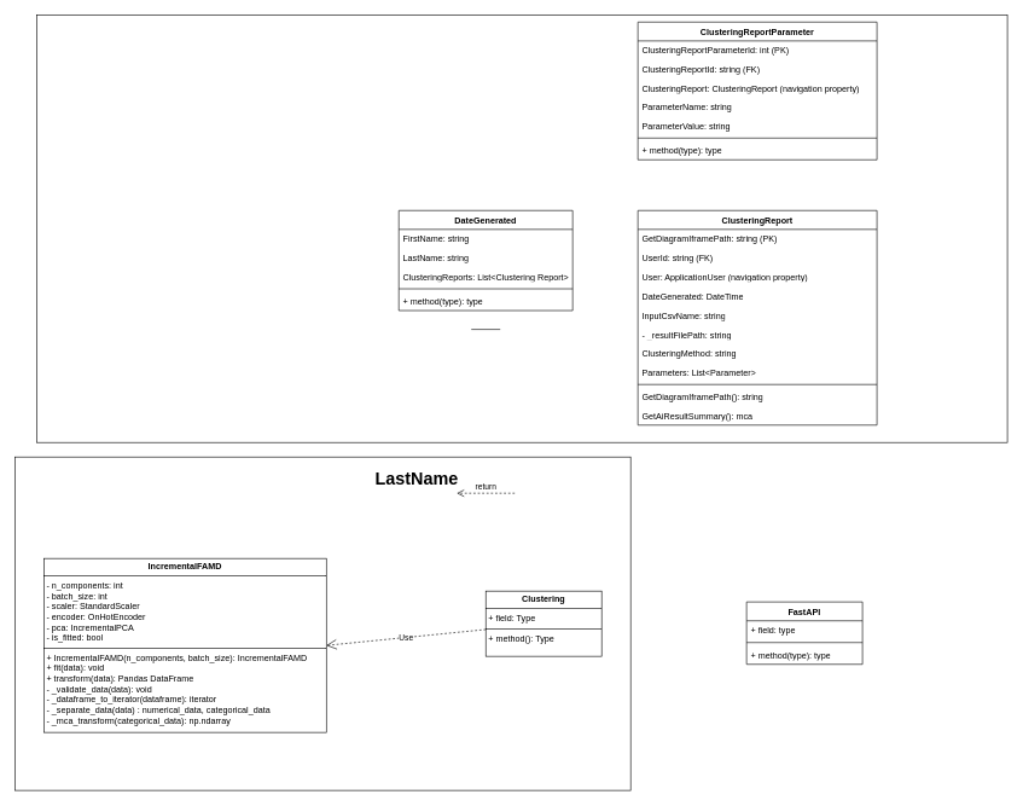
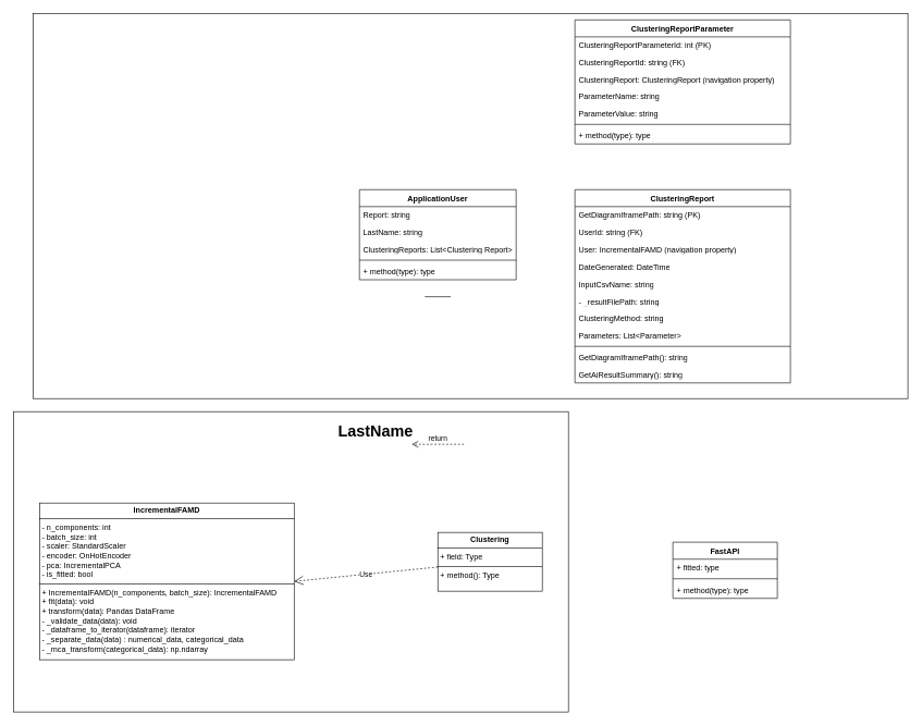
  <mxCell id="0" />
  <mxCell id="1" parent="0" />
  <mxCell id="2" value="" style="rounded=0;whiteSpace=wrap;html=1;" vertex="1" parent="1"><mxGeometry x="20" y="630" width="850" height="460" as="geometry" /></mxCell>
  <mxCell id="3" value="" style="rounded=0;whiteSpace=wrap;html=1;" vertex="1" parent="1"><mxGeometry x="50" y="20" width="1340" height="590" as="geometry" /></mxCell>
- <mxCell id="4" value="DateGenerated" style="swimlane;fontStyle=1;align=center;verticalAlign=top;childLayout=stackLayout;horizontal=1;startSize=26;horizontalStack=0;resizeParent=1;resizeParentMax=0;resizeLast=0;collapsible=1;marginBottom=0;whiteSpace=wrap;html=1;" parent="1" vertex="1"><mxGeometry x="550" y="290" width="240" height="138" as="geometry" /></mxCell>
- <mxCell id="5" value="FirstName: string" style="text;strokeColor=none;fillColor=none;align=left;verticalAlign=top;spacingLeft=4;spacingRight=4;overflow=hidden;rotatable=0;points=[[0,0.5],[1,0.5]];portConstraint=eastwest;whiteSpace=wrap;html=1;" parent="4" vertex="1"><mxGeometry y="26" width="240" height="26" as="geometry" /></mxCell>
+ <mxCell id="4" value="ApplicationUser" style="swimlane;fontStyle=1;align=center;verticalAlign=top;childLayout=stackLayout;horizontal=1;startSize=26;horizontalStack=0;resizeParent=1;resizeParentMax=0;resizeLast=0;collapsible=1;marginBottom=0;whiteSpace=wrap;html=1;" parent="1" vertex="1"><mxGeometry x="550" y="290" width="240" height="138" as="geometry" /></mxCell>
+ <mxCell id="5" value="Report: string" style="text;strokeColor=none;fillColor=none;align=left;verticalAlign=top;spacingLeft=4;spacingRight=4;overflow=hidden;rotatable=0;points=[[0,0.5],[1,0.5]];portConstraint=eastwest;whiteSpace=wrap;html=1;" parent="4" vertex="1"><mxGeometry y="26" width="240" height="26" as="geometry" /></mxCell>
  <mxCell id="6" value="LastName: string" style="text;strokeColor=none;fillColor=none;align=left;verticalAlign=top;spacingLeft=4;spacingRight=4;overflow=hidden;rotatable=0;points=[[0,0.5],[1,0.5]];portConstraint=eastwest;whiteSpace=wrap;html=1;" parent="4" vertex="1"><mxGeometry y="52" width="240" height="26" as="geometry" /></mxCell>
  <mxCell id="7" value="ClusteringReports: List&amp;lt;Clustering Report&amp;gt;" style="text;strokeColor=none;fillColor=none;align=left;verticalAlign=top;spacingLeft=4;spacingRight=4;overflow=hidden;rotatable=0;points=[[0,0.5],[1,0.5]];portConstraint=eastwest;whiteSpace=wrap;html=1;" parent="4" vertex="1"><mxGeometry y="78" width="240" height="26" as="geometry" /></mxCell>
  <mxCell id="8" value="" style="line;strokeWidth=1;fillColor=none;align=left;verticalAlign=middle;spacingTop=-1;spacingLeft=3;spacingRight=3;rotatable=0;labelPosition=right;points=[];portConstraint=eastwest;strokeColor=inherit;" parent="4" vertex="1"><mxGeometry y="104" width="240" height="8" as="geometry" /></mxCell>
  <mxCell id="9" value="+ method(type): type" style="text;strokeColor=none;fillColor=none;align=left;verticalAlign=top;spacingLeft=4;spacingRight=4;overflow=hidden;rotatable=0;points=[[0,0.5],[1,0.5]];portConstraint=eastwest;whiteSpace=wrap;html=1;" parent="4" vertex="1"><mxGeometry y="112" width="240" height="26" as="geometry" /></mxCell>
  <mxCell id="10" value="ClusteringReportParameter" style="swimlane;fontStyle=1;align=center;verticalAlign=top;childLayout=stackLayout;horizontal=1;startSize=26;horizontalStack=0;resizeParent=1;resizeParentMax=0;resizeLast=0;collapsible=1;marginBottom=0;whiteSpace=wrap;html=1;" parent="1" vertex="1"><mxGeometry x="880" y="30" width="330" height="190" as="geometry" /></mxCell>
  <mxCell id="11" value="ClusteringReportParameterId: int (PK)" style="text;strokeColor=none;fillColor=none;align=left;verticalAlign=top;spacingLeft=4;spacingRight=4;overflow=hidden;rotatable=0;points=[[0,0.5],[1,0.5]];portConstraint=eastwest;whiteSpace=wrap;html=1;" parent="10" vertex="1"><mxGeometry y="26" width="330" height="26" as="geometry" /></mxCell>
  <mxCell id="12" value="ClusteringReportId: string (FK)" style="text;strokeColor=none;fillColor=none;align=left;verticalAlign=top;spacingLeft=4;spacingRight=4;overflow=hidden;rotatable=0;points=[[0,0.5],[1,0.5]];portConstraint=eastwest;whiteSpace=wrap;html=1;" parent="10" vertex="1"><mxGeometry y="52" width="330" height="26" as="geometry" /></mxCell>
  <mxCell id="13" value="ClusteringReport: ClusteringReport (navigation property)" style="text;strokeColor=none;fillColor=none;align=left;verticalAlign=top;spacingLeft=4;spacingRight=4;overflow=hidden;rotatable=0;points=[[0,0.5],[1,0.5]];portConstraint=eastwest;whiteSpace=wrap;html=1;" parent="10" vertex="1"><mxGeometry y="78" width="330" height="26" as="geometry" /></mxCell>
  <mxCell id="14" value="ParameterName: string" style="text;strokeColor=none;fillColor=none;align=left;verticalAlign=top;spacingLeft=4;spacingRight=4;overflow=hidden;rotatable=0;points=[[0,0.5],[1,0.5]];portConstraint=eastwest;whiteSpace=wrap;html=1;" parent="10" vertex="1"><mxGeometry y="104" width="330" height="26" as="geometry" /></mxCell>
  <mxCell id="15" value="ParameterValue: string&lt;div&gt;&lt;br&gt;&lt;/div&gt;" style="text;strokeColor=none;fillColor=none;align=left;verticalAlign=top;spacingLeft=4;spacingRight=4;overflow=hidden;rotatable=0;points=[[0,0.5],[1,0.5]];portConstraint=eastwest;whiteSpace=wrap;html=1;" parent="10" vertex="1"><mxGeometry y="130" width="330" height="26" as="geometry" /></mxCell>
  <mxCell id="16" value="" style="line;strokeWidth=1;fillColor=none;align=left;verticalAlign=middle;spacingTop=-1;spacingLeft=3;spacingRight=3;rotatable=0;labelPosition=right;points=[];portConstraint=eastwest;strokeColor=inherit;" parent="10" vertex="1"><mxGeometry y="156" width="330" height="8" as="geometry" /></mxCell>
  <mxCell id="17" value="+ method(type): type" style="text;strokeColor=none;fillColor=none;align=left;verticalAlign=top;spacingLeft=4;spacingRight=4;overflow=hidden;rotatable=0;points=[[0,0.5],[1,0.5]];portConstraint=eastwest;whiteSpace=wrap;html=1;" parent="10" vertex="1"><mxGeometry y="164" width="330" height="26" as="geometry" /></mxCell>
  <mxCell id="18" value="&lt;p style=&quot;margin:0px;margin-top:4px;text-align:center;&quot;&gt;&lt;b&gt;Clustering&lt;/b&gt;&lt;/p&gt;&lt;hr size=&quot;1&quot; style=&quot;border-style:solid;&quot;&gt;&lt;p style=&quot;margin:0px;margin-left:4px;&quot;&gt;+ field: Type&lt;/p&gt;&lt;hr size=&quot;1&quot; style=&quot;border-style:solid;&quot;&gt;&lt;p style=&quot;margin:0px;margin-left:4px;&quot;&gt;+ method(): Type&lt;/p&gt;" style="verticalAlign=top;align=left;overflow=fill;html=1;whiteSpace=wrap;" vertex="1" parent="1"><mxGeometry x="670" y="815" width="160" height="90" as="geometry" /></mxCell>
  <mxCell id="19" value="LastName" style="text;html=1;align=center;verticalAlign=middle;whiteSpace=wrap;rounded=0;fontStyle=1;fontSize=24;" vertex="1" parent="1"><mxGeometry x="510" y="640" width="130" height="40" as="geometry" /></mxCell>
  <mxCell id="20" value="&lt;p style=&quot;margin:0px;margin-top:4px;text-align:center;&quot;&gt;&lt;b&gt;IncrementalFAMD&lt;/b&gt;&lt;/p&gt;&lt;hr size=&quot;1&quot; style=&quot;border-style:solid;&quot;&gt;&lt;p style=&quot;margin:0px;margin-left:4px;&quot;&gt;- n_components: int&lt;/p&gt;&lt;p style=&quot;margin:0px;margin-left:4px;&quot;&gt;- batch_size: int&lt;/p&gt;&lt;p style=&quot;margin:0px;margin-left:4px;&quot;&gt;- scaler: StandardScaler&lt;/p&gt;&lt;p style=&quot;margin:0px;margin-left:4px;&quot;&gt;- encoder: OnHotEncoder&lt;/p&gt;&lt;p style=&quot;margin:0px;margin-left:4px;&quot;&gt;- pca: IncrementalPCA&lt;/p&gt;&lt;p style=&quot;margin:0px;margin-left:4px;&quot;&gt;- is_fitted: bool&lt;/p&gt;&lt;hr size=&quot;1&quot; style=&quot;border-style:solid;&quot;&gt;&lt;p style=&quot;margin:0px;margin-left:4px;&quot;&gt;+ IncrementalFAMD(n_components, batch_size): IncrementalFAMD&lt;/p&gt;&lt;p style=&quot;margin:0px;margin-left:4px;&quot;&gt;+ fit(data): void&lt;/p&gt;&lt;p style=&quot;margin:0px;margin-left:4px;&quot;&gt;+ transform(data): Pandas DataFrame&lt;/p&gt;&lt;p style=&quot;margin:0px;margin-left:4px;&quot;&gt;- _validate_data(data): void&lt;/p&gt;&lt;p style=&quot;margin:0px;margin-left:4px;&quot;&gt;- _dataframe_to_iterator(dataframe): iterator&lt;/p&gt;&lt;p style=&quot;margin:0px;margin-left:4px;&quot;&gt;- _separate_data(data) : numerical_data, categorical_data&lt;/p&gt;&lt;p style=&quot;margin:0px;margin-left:4px;&quot;&gt;- _mca_transform(categorical_data): np.ndarray&lt;/p&gt;" style="verticalAlign=top;align=left;overflow=fill;html=1;whiteSpace=wrap;" vertex="1" parent="1"><mxGeometry x="60" y="770" width="390" height="240" as="geometry" /></mxCell>
  <mxCell id="21" value="Use" style="endArrow=open;endSize=12;dashed=1;html=1;rounded=0;" edge="1" parent="1" source="18"><mxGeometry width="160" relative="1" as="geometry"><mxPoint x="250" y="704.42" as="sourcePoint" /><mxPoint x="450" y="890" as="targetPoint" /></mxGeometry></mxCell>
  <mxCell id="22" value="ClusteringReport" style="swimlane;fontStyle=1;align=center;verticalAlign=top;childLayout=stackLayout;horizontal=1;startSize=26;horizontalStack=0;resizeParent=1;resizeParentMax=0;resizeLast=0;collapsible=1;marginBottom=0;whiteSpace=wrap;html=1;" parent="1" vertex="1"><mxGeometry x="880" y="290" width="330" height="296" as="geometry" /></mxCell>
  <mxCell id="23" value="GetDiagramIframePath: string (PK)" style="text;strokeColor=none;fillColor=none;align=left;verticalAlign=top;spacingLeft=4;spacingRight=4;overflow=hidden;rotatable=0;points=[[0,0.5],[1,0.5]];portConstraint=eastwest;whiteSpace=wrap;html=1;" parent="22" vertex="1"><mxGeometry y="26" width="330" height="26" as="geometry" /></mxCell>
  <mxCell id="24" value="UserId: string (FK)" style="text;strokeColor=none;fillColor=none;align=left;verticalAlign=top;spacingLeft=4;spacingRight=4;overflow=hidden;rotatable=0;points=[[0,0.5],[1,0.5]];portConstraint=eastwest;whiteSpace=wrap;html=1;" parent="22" vertex="1"><mxGeometry y="52" width="330" height="26" as="geometry" /></mxCell>
- <mxCell id="25" value="User: ApplicationUser (navigation property)" style="text;strokeColor=none;fillColor=none;align=left;verticalAlign=top;spacingLeft=4;spacingRight=4;overflow=hidden;rotatable=0;points=[[0,0.5],[1,0.5]];portConstraint=eastwest;whiteSpace=wrap;html=1;" parent="22" vertex="1"><mxGeometry y="78" width="330" height="28" as="geometry" /></mxCell>
+ <mxCell id="25" value="User: IncrementalFAMD (navigation property)" style="text;strokeColor=none;fillColor=none;align=left;verticalAlign=top;spacingLeft=4;spacingRight=4;overflow=hidden;rotatable=0;points=[[0,0.5],[1,0.5]];portConstraint=eastwest;whiteSpace=wrap;html=1;" parent="22" vertex="1"><mxGeometry y="78" width="330" height="28" as="geometry" /></mxCell>
  <mxCell id="26" value="DateGenerated: DateTime" style="text;strokeColor=none;fillColor=none;align=left;verticalAlign=top;spacingLeft=4;spacingRight=4;overflow=hidden;rotatable=0;points=[[0,0.5],[1,0.5]];portConstraint=eastwest;whiteSpace=wrap;html=1;" parent="22" vertex="1"><mxGeometry y="106" width="330" height="26" as="geometry" /></mxCell>
  <mxCell id="27" value="InputCsvName: string" style="text;strokeColor=none;fillColor=none;align=left;verticalAlign=top;spacingLeft=4;spacingRight=4;overflow=hidden;rotatable=0;points=[[0,0.5],[1,0.5]];portConstraint=eastwest;whiteSpace=wrap;html=1;" parent="22" vertex="1"><mxGeometry y="132" width="330" height="26" as="geometry" /></mxCell>
  <mxCell id="28" value="- _resultFilePath: string" style="text;strokeColor=none;fillColor=none;align=left;verticalAlign=top;spacingLeft=4;spacingRight=4;overflow=hidden;rotatable=0;points=[[0,0.5],[1,0.5]];portConstraint=eastwest;whiteSpace=wrap;html=1;" parent="22" vertex="1"><mxGeometry y="158" width="330" height="26" as="geometry" /></mxCell>
  <mxCell id="29" value="ClusteringMethod: string&lt;div&gt;&lt;br&gt;&lt;/div&gt;" style="text;strokeColor=none;fillColor=none;align=left;verticalAlign=top;spacingLeft=4;spacingRight=4;overflow=hidden;rotatable=0;points=[[0,0.5],[1,0.5]];portConstraint=eastwest;whiteSpace=wrap;html=1;" parent="22" vertex="1"><mxGeometry y="184" width="330" height="26" as="geometry" /></mxCell>
  <mxCell id="30" value="Parameters: List&amp;lt;Parameter&amp;gt;&lt;div&gt;&lt;br&gt;&lt;/div&gt;" style="text;strokeColor=none;fillColor=none;align=left;verticalAlign=top;spacingLeft=4;spacingRight=4;overflow=hidden;rotatable=0;points=[[0,0.5],[1,0.5]];portConstraint=eastwest;whiteSpace=wrap;html=1;" parent="22" vertex="1"><mxGeometry y="210" width="330" height="26" as="geometry" /></mxCell>
  <mxCell id="31" value="" style="line;strokeWidth=1;fillColor=none;align=left;verticalAlign=middle;spacingTop=-1;spacingLeft=3;spacingRight=3;rotatable=0;labelPosition=right;points=[];portConstraint=eastwest;strokeColor=inherit;" parent="22" vertex="1"><mxGeometry y="236" width="330" height="8" as="geometry" /></mxCell>
  <mxCell id="32" value="GetDiagramIframePath&lt;span style=&quot;background-color: transparent; color: light-dark(rgb(0, 0, 0), rgb(255, 255, 255));&quot;&gt;(): string&lt;/span&gt;" style="text;strokeColor=none;fillColor=none;align=left;verticalAlign=top;spacingLeft=4;spacingRight=4;overflow=hidden;rotatable=0;points=[[0,0.5],[1,0.5]];portConstraint=eastwest;whiteSpace=wrap;html=1;" parent="22" vertex="1"><mxGeometry y="244" width="330" height="26" as="geometry" /></mxCell>
- <mxCell id="33" value="GetAiResultSummary(): mca" style="text;strokeColor=none;fillColor=none;align=left;verticalAlign=top;spacingLeft=4;spacingRight=4;overflow=hidden;rotatable=0;points=[[0,0.5],[1,0.5]];portConstraint=eastwest;whiteSpace=wrap;html=1;" parent="22" vertex="1"><mxGeometry y="270" width="330" height="26" as="geometry" /></mxCell>
+ <mxCell id="33" value="GetAiResultSummary(): string" style="text;strokeColor=none;fillColor=none;align=left;verticalAlign=top;spacingLeft=4;spacingRight=4;overflow=hidden;rotatable=0;points=[[0,0.5],[1,0.5]];portConstraint=eastwest;whiteSpace=wrap;html=1;" parent="22" vertex="1"><mxGeometry y="270" width="330" height="26" as="geometry" /></mxCell>
  <mxCell id="34" value="FastAPI" style="swimlane;fontStyle=1;align=center;verticalAlign=top;childLayout=stackLayout;horizontal=1;startSize=26;horizontalStack=0;resizeParent=1;resizeParentMax=0;resizeLast=0;collapsible=1;marginBottom=0;whiteSpace=wrap;html=1;" vertex="1" parent="1"><mxGeometry x="1030" y="830" width="160" height="86" as="geometry" /></mxCell>
- <mxCell id="35" value="+ field: type" style="text;strokeColor=none;fillColor=none;align=left;verticalAlign=top;spacingLeft=4;spacingRight=4;overflow=hidden;rotatable=0;points=[[0,0.5],[1,0.5]];portConstraint=eastwest;whiteSpace=wrap;html=1;" vertex="1" parent="34"><mxGeometry y="26" width="160" height="26" as="geometry" /></mxCell>
+ <mxCell id="35" value="+ fitted: type" style="text;strokeColor=none;fillColor=none;align=left;verticalAlign=top;spacingLeft=4;spacingRight=4;overflow=hidden;rotatable=0;points=[[0,0.5],[1,0.5]];portConstraint=eastwest;whiteSpace=wrap;html=1;" vertex="1" parent="34"><mxGeometry y="26" width="160" height="26" as="geometry" /></mxCell>
  <mxCell id="36" value="" style="line;strokeWidth=1;fillColor=none;align=left;verticalAlign=middle;spacingTop=-1;spacingLeft=3;spacingRight=3;rotatable=0;labelPosition=right;points=[];portConstraint=eastwest;strokeColor=inherit;" vertex="1" parent="34"><mxGeometry y="52" width="160" height="8" as="geometry" /></mxCell>
  <mxCell id="37" value="+ method(type): type" style="text;strokeColor=none;fillColor=none;align=left;verticalAlign=top;spacingLeft=4;spacingRight=4;overflow=hidden;rotatable=0;points=[[0,0.5],[1,0.5]];portConstraint=eastwest;whiteSpace=wrap;html=1;" vertex="1" parent="34"><mxGeometry y="60" width="160" height="26" as="geometry" /></mxCell>
  <mxCell id="38" value="" style="line;strokeWidth=1;fillColor=none;align=left;verticalAlign=middle;spacingTop=-1;spacingLeft=3;spacingRight=3;rotatable=0;labelPosition=right;points=[];portConstraint=eastwest;strokeColor=inherit;" vertex="1" parent="1"><mxGeometry x="650" y="450" width="40" height="8" as="geometry" /></mxCell>
  <mxCell id="39" value="return" style="html=1;verticalAlign=bottom;endArrow=open;dashed=1;endSize=8;curved=0;rounded=0;" edge="1" parent="1"><mxGeometry relative="1" as="geometry"><mxPoint x="710" y="680" as="sourcePoint" /><mxPoint x="630" y="680" as="targetPoint" /></mxGeometry></mxCell>
